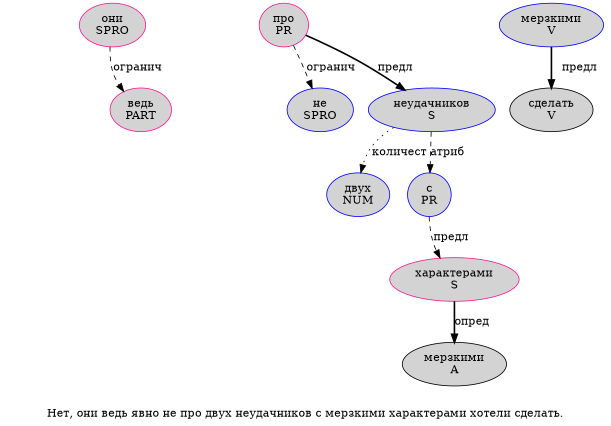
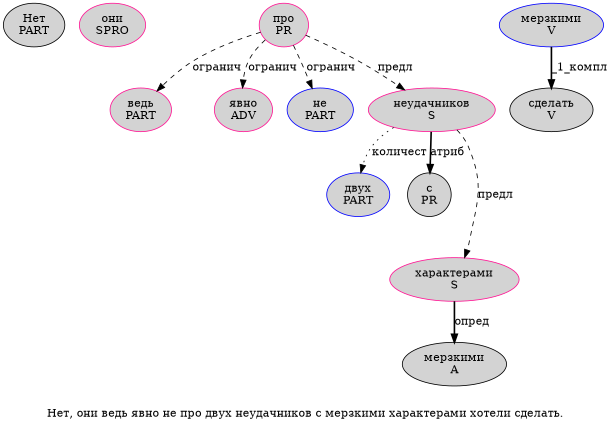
  digraph {
    label="Нет, они ведь явно не про двух неудачников с мерзкими характерами хотели сделать."
    node [color=deeppink fillcolor=lightgray penwidth=1 shape=ellipse style=filled]
    edge [style=dashed]
+   n1 [color=black label="Нет\nPART"]
    n2 [label="они\nSPRO"]
    n3 [label="ведь\nPART"]
-   n5 [color=blue label="не\nSPRO"]
+   n4 [label="явно\nADV"]
+   n5 [color=blue label="не\nPART"]
    n6 [label="про\nPR"]
-   n7 [color=blue label="неудачников\nS"]
-   n8 [color=blue label="двух\nNUM"]
-   n9 [color=blue label="с\nPR"]
+   n7 [label="неудачников\nS"]
+   n8 [color=blue label="двух\nPART"]
+   n9 [color=black label="с\nPR"]
    n10 [label="характерами\nS"]
    n11 [color=black label="мерзкими\nA"]
    n12 [color=blue label="мерзкими\nV"]
    n13 [color=black label="сделать\nV"]
-   n2 -> n3 [label="огранич"]
+   n6 -> n3 [label="огранич"]
+   n6 -> n4 [label="огранич"]
    n6 -> n5 [label="огранич"]
-   n6 -> n7 [label="предл" style=bold]
+   n6 -> n7 [label="предл"]
    n7 -> n8 [label="количест" style=dotted]
-   n7 -> n9 [label="атриб"]
-   n9 -> n10 [label="предл"]
+   n7 -> n9 [label="атриб" style=bold]
+   n7 -> n10 [label="предл"]
    n10 -> n11 [label="опред" style=bold]
-   n12 -> n13 [label="предл" style=bold]
+   n12 -> n13 [label="_1_компл" style=bold]
  }
